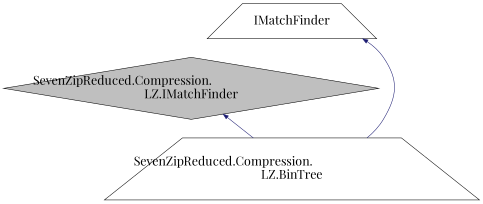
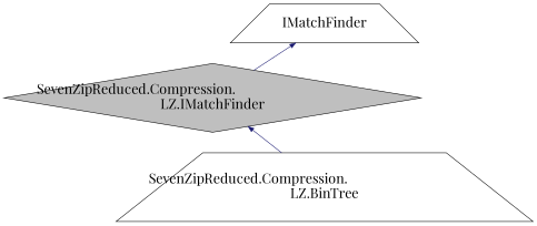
  digraph {
    fontname="Playfair Display"
    node [color=black fillcolor=white fontname="Playfair Display" fontsize=24 shape=trapezium style=filled]
    edge [color=midnightblue dir=back fontname="Playfair Display" fontsize=24 labelfontname=Helvetica labelfontsize=24 style=solid]
    n1 [fillcolor=grey75 fontcolor=black height=0.2 label="SevenZipReduced.Compression.\lLZ.IMatchFinder" shape=diamond width=0.4]
    n2 [height=0.2 label="SevenZipReduced.Compression.\lLZ.BinTree" width=0.4]
    n3 [height=0.2 label=IMatchFinder width=0.4]
    n1 -> n2
-   n3 -> n2
+   n3 -> n1
  }
